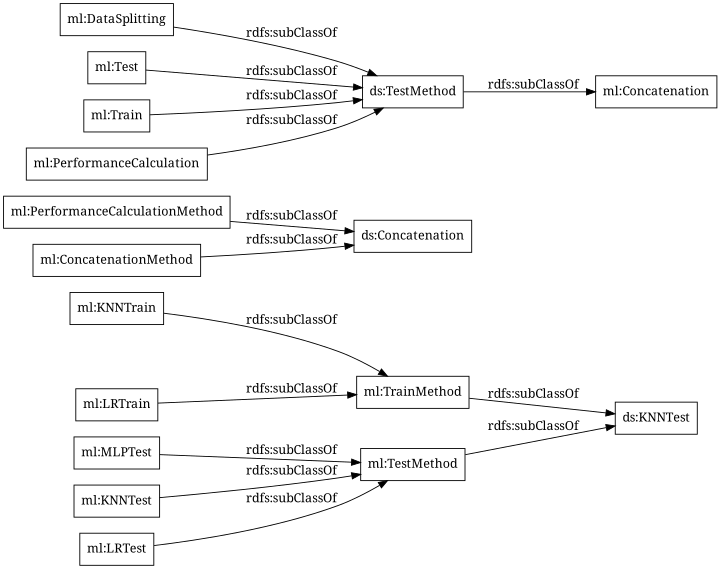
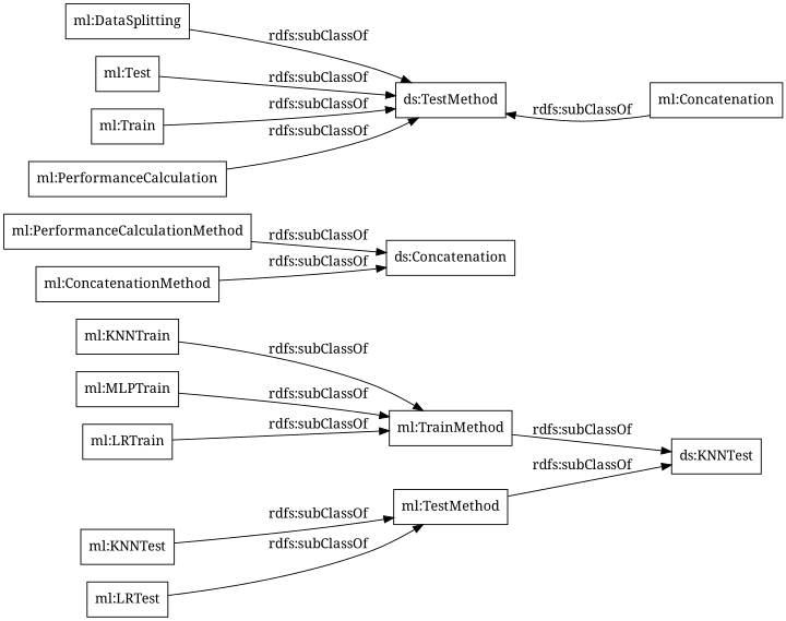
  digraph {
    fontname="Noto Serif"
    rankdir=LR
    node [color=black fontname="Noto Serif" shape=rectangle]
    edge [fontname="Noto Serif"]
    n1 [label="ds:KNNTest"]
    "ml:TrainMethod"
    n3 [label="ds:Concatenation"]
    "ml:PerformanceCalculationMethod"
    n5 [label="ds:TestMethod"]
    "ml:Concatenation"
    "ml:ConcatenationMethod"
-   "ml:MLPTest"
    "ml:TestMethod"
    "ml:DataSplitting"
    "ml:KNNTest"
    "ml:Test"
    "ml:Train"
    "ml:PerformanceCalculation"
    "ml:LRTest"
    "ml:KNNTrain"
+   "ml:MLPTrain"
    "ml:LRTrain"
    "ml:TrainMethod" -> n1 [label="rdfs:subClassOf"]
    "ml:PerformanceCalculationMethod" -> n3 [label="rdfs:subClassOf"]
-   n5 -> "ml:Concatenation" [label="rdfs:subClassOf"]
+   "ml:Concatenation" -> n5 [label="rdfs:subClassOf"]
    "ml:ConcatenationMethod" -> n3 [label="rdfs:subClassOf"]
-   "ml:MLPTest" -> "ml:TestMethod" [label="rdfs:subClassOf"]
    "ml:TestMethod" -> n1 [label="rdfs:subClassOf"]
    "ml:DataSplitting" -> n5 [label="rdfs:subClassOf"]
    "ml:KNNTest" -> "ml:TestMethod" [label="rdfs:subClassOf"]
    "ml:Test" -> n5 [label="rdfs:subClassOf"]
    "ml:Train" -> n5 [label="rdfs:subClassOf"]
    "ml:PerformanceCalculation" -> n5 [label="rdfs:subClassOf"]
    "ml:LRTest" -> "ml:TestMethod" [label="rdfs:subClassOf"]
    "ml:KNNTrain" -> "ml:TrainMethod" [label="rdfs:subClassOf"]
+   "ml:MLPTrain" -> "ml:TrainMethod" [label="rdfs:subClassOf"]
    "ml:LRTrain" -> "ml:TrainMethod" [label="rdfs:subClassOf"]
  }
